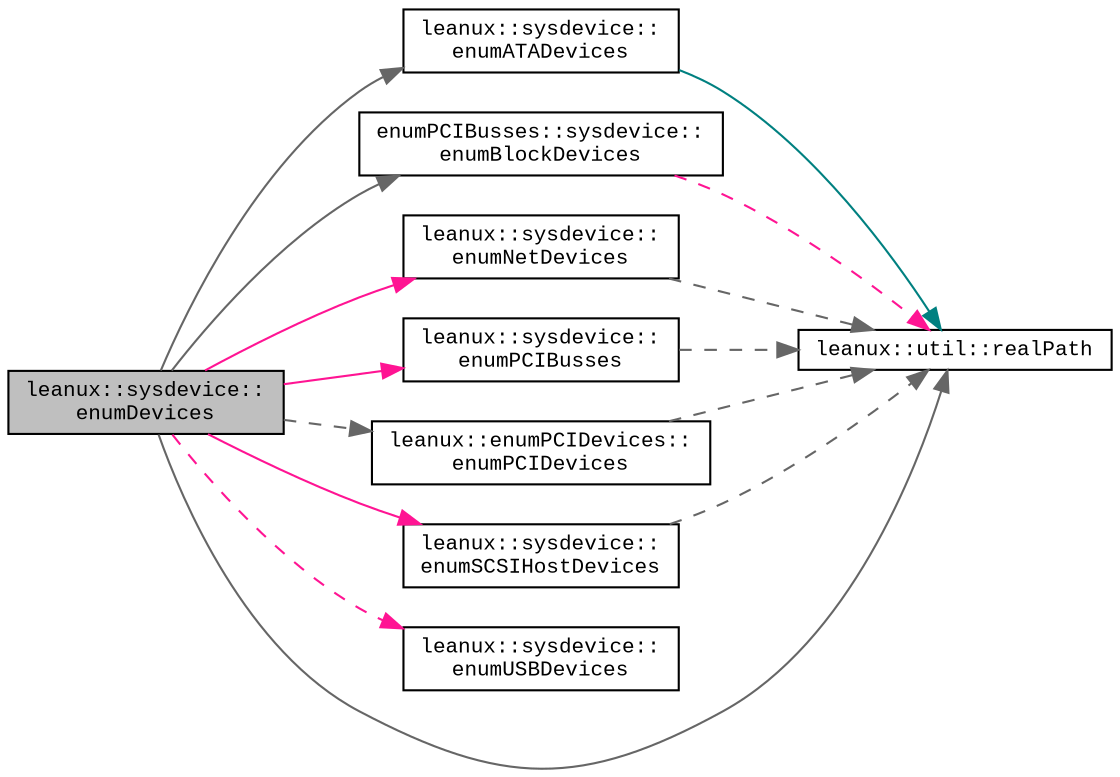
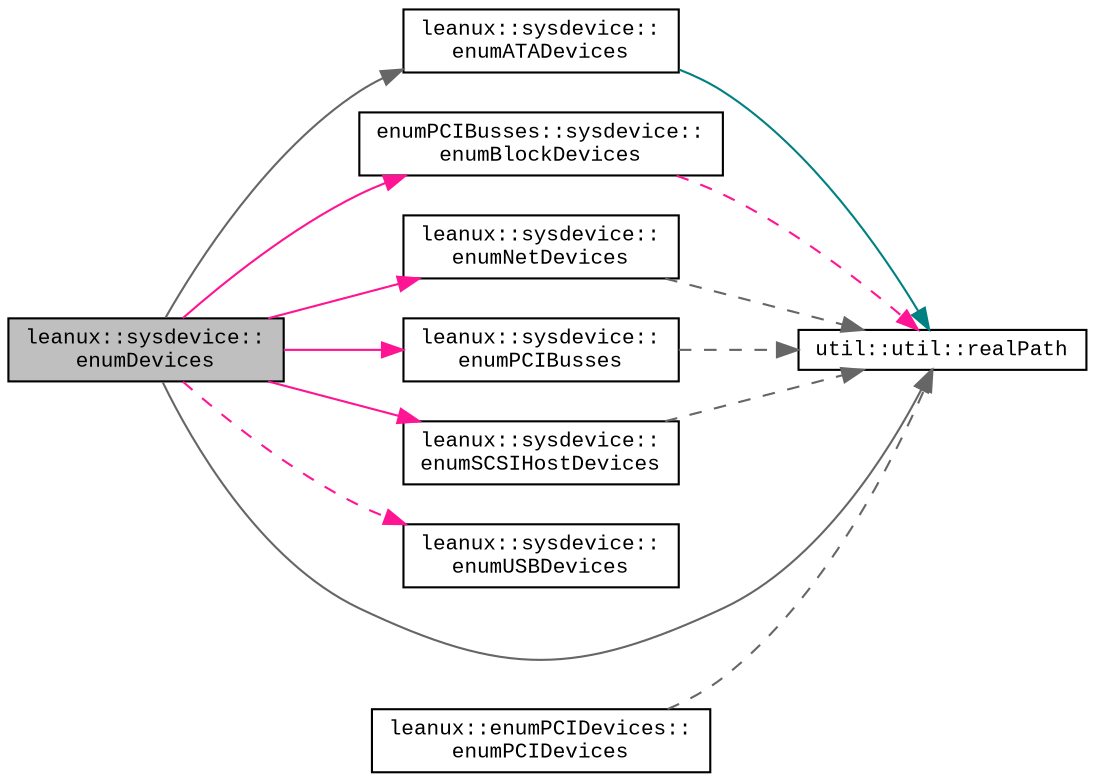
  digraph {
    fontname="Liberation Mono"
    rankdir=LR
    node [color=black fontname="Liberation Mono" fontsize=10 shape=record]
    edge [color=gray40 fontname="Liberation Mono" fontsize=10 labelfontname=Helvetica labelfontsize=10 style=solid]
    n1 [fillcolor=grey75 fontcolor=black height=0.2 label="leanux::sysdevice::\lenumDevices" style=filled width=0.4]
    n2 [height=0.2 label="leanux::sysdevice::\lenumATADevices" width=0.4]
    n3 [height=0.2 label="enumPCIBusses::sysdevice::\lenumBlockDevices" width=0.4]
    n4 [height=0.2 label="leanux::sysdevice::\lenumNetDevices" width=0.4]
    n5 [height=0.2 label="leanux::sysdevice::\lenumPCIBusses" width=0.4]
    n6 [height=0.2 label="leanux::enumPCIDevices::\lenumPCIDevices" width=0.4]
    n7 [height=0.2 label="leanux::sysdevice::\lenumSCSIHostDevices" width=0.4]
    n8 [height=0.2 label="leanux::sysdevice::\lenumUSBDevices" width=0.4]
-   n9 [height=0.2 label="leanux::util::realPath" width=0.4]
+   n9 [height=0.2 label="util::util::realPath" width=0.4]
    n1 -> n2
-   n1 -> n3
+   n1 -> n3 [color=deeppink]
    n1 -> n4 [color=deeppink]
    n1 -> n5 [color=deeppink]
-   n1 -> n6 [style=dashed]
    n1 -> n7 [color=deeppink]
    n1 -> n8 [color=deeppink style=dashed]
    n1 -> n9
    n2 -> n9 [color=teal]
    n3 -> n9 [color=deeppink style=dashed]
    n4 -> n9 [style=dashed]
    n5 -> n9 [style=dashed]
    n6 -> n9 [style=dashed]
    n7 -> n9 [style=dashed]
  }
